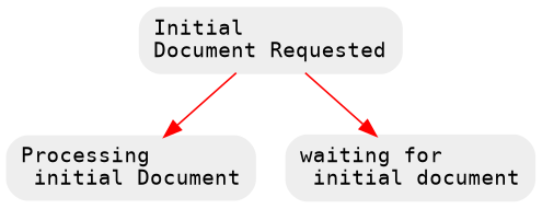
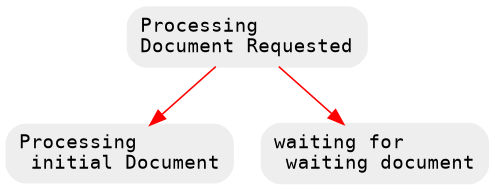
  digraph {
    node [color="#eeeeee" fontname=Consolas fontsize=12 shape=Mrecord style=filled]
    edge [color=red fontname=Consolas fontsize=12]
-   n1 [label="Initial \lDocument Requested"]
+   n1 [label="Processing \lDocument Requested"]
    n2 [label="Processing\l initial Document"]
-   n3 [label="waiting for\l initial document"]
+   n3 [label="waiting for\l waiting document"]
    n1 -> n2
    n1 -> n3
  }
